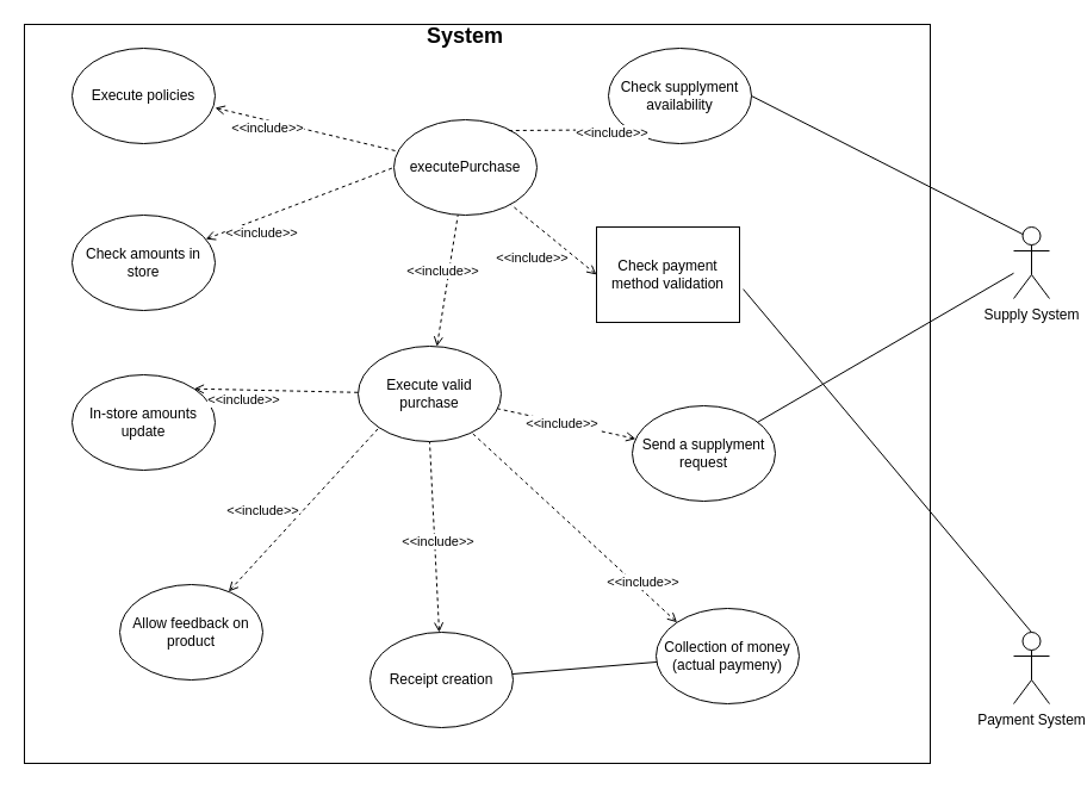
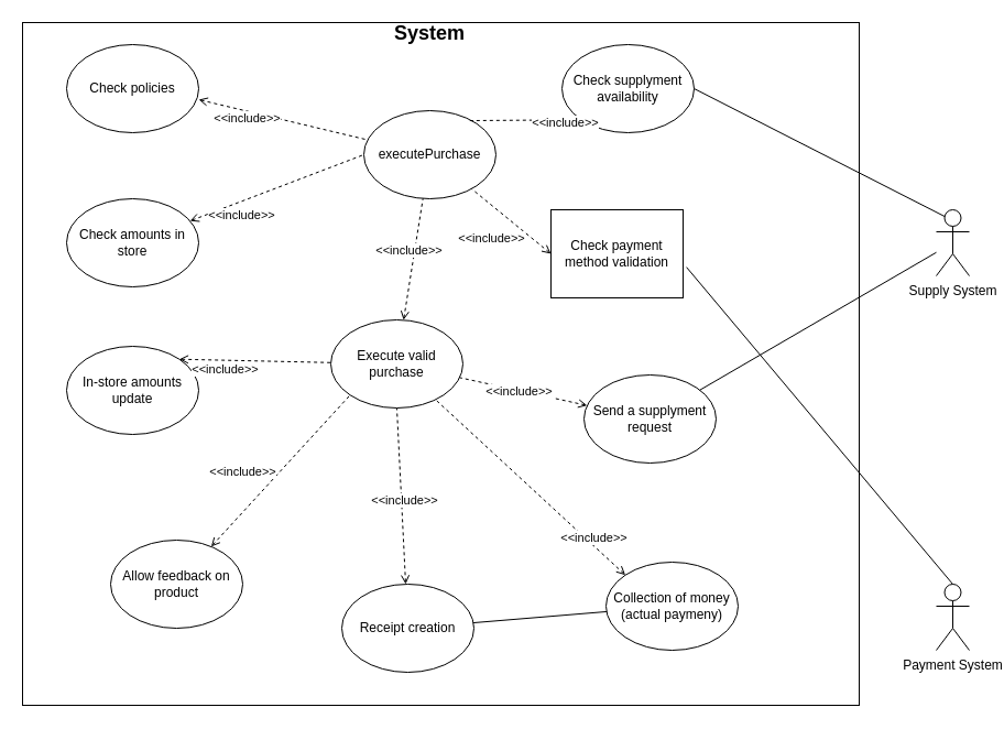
  <mxCell id="0" />
  <mxCell id="1" parent="0" />
  <mxCell id="2" value="Supply System" style="shape=umlActor;verticalLabelPosition=bottom;verticalAlign=top;html=1;outlineConnect=0;" vertex="1" parent="1"><mxGeometry x="850" y="190" width="30" height="60" as="geometry" /></mxCell>
  <mxCell id="3" value="Payment System" style="shape=umlActor;verticalLabelPosition=bottom;verticalAlign=top;html=1;outlineConnect=0;" vertex="1" parent="1"><mxGeometry x="850" y="530" width="30" height="60" as="geometry" /></mxCell>
  <mxCell id="4" value="" style="rounded=0;whiteSpace=wrap;html=1;" vertex="1" parent="1"><mxGeometry x="20" y="20" width="760" height="620" as="geometry" /></mxCell>
  <mxCell id="5" value="executePurchase" style="ellipse;whiteSpace=wrap;html=1;" vertex="1" parent="1"><mxGeometry x="330" y="100" width="120" height="80" as="geometry" /></mxCell>
- <mxCell id="6" value="Execute policies" style="ellipse;whiteSpace=wrap;html=1;" vertex="1" parent="1"><mxGeometry x="60" y="40" width="120" height="80" as="geometry" /></mxCell>
+ <mxCell id="6" value="Check policies" style="ellipse;whiteSpace=wrap;html=1;" vertex="1" parent="1"><mxGeometry x="60" y="40" width="120" height="80" as="geometry" /></mxCell>
  <mxCell id="7" value="Check amounts in store" style="ellipse;whiteSpace=wrap;html=1;" vertex="1" parent="1"><mxGeometry x="60" y="180" width="120" height="80" as="geometry" /></mxCell>
  <mxCell id="8" value="Check supplyment availability" style="ellipse;whiteSpace=wrap;html=1;" vertex="1" parent="1"><mxGeometry x="510" y="40" width="120" height="80" as="geometry" /></mxCell>
  <mxCell id="9" value="Check payment method validation" style="whiteSpace=wrap;html=1;rounded=0;" vertex="1" parent="1"><mxGeometry x="500" y="190" width="120" height="80" as="geometry" /></mxCell>
  <mxCell id="10" value="Collection of money (actual paymeny)" style="ellipse;whiteSpace=wrap;html=1;" vertex="1" parent="1"><mxGeometry x="550" y="510" width="120" height="80" as="geometry" /></mxCell>
  <mxCell id="11" value="In-store amounts update" style="ellipse;whiteSpace=wrap;html=1;" vertex="1" parent="1"><mxGeometry x="60" y="314" width="120" height="80" as="geometry" /></mxCell>
  <mxCell id="12" value="Receipt creation" style="ellipse;whiteSpace=wrap;html=1;" vertex="1" parent="1"><mxGeometry x="310" y="530" width="120" height="80" as="geometry" /></mxCell>
  <mxCell id="13" value="" style="endArrow=none;html=1;exitX=1;exitY=0.625;exitDx=0;exitDy=0;dashed=1;startArrow=open;startFill=0;exitPerimeter=0;" edge="1" parent="1" source="6" target="5"><mxGeometry width="50" height="50" relative="1" as="geometry"><mxPoint x="210" y="260" as="sourcePoint" /><mxPoint x="292.88" y="331.2" as="targetPoint" /></mxGeometry></mxCell>
  <mxCell id="14" value="&amp;lt;&amp;lt;include&amp;gt;&amp;gt;" style="edgeLabel;html=1;align=center;verticalAlign=middle;resizable=0;points=[];" vertex="1" connectable="0" parent="13"><mxGeometry x="-0.54" y="-3" relative="1" as="geometry"><mxPoint x="9" y="5" as="offset" /></mxGeometry></mxCell>
  <mxCell id="15" value="" style="endArrow=none;html=1;dashed=1;startArrow=open;startFill=0;entryX=0;entryY=0.5;entryDx=0;entryDy=0;" edge="1" parent="1" source="7" target="5"><mxGeometry width="50" height="50" relative="1" as="geometry"><mxPoint x="220" y="260" as="sourcePoint" /><mxPoint x="306.328" y="337.837" as="targetPoint" /></mxGeometry></mxCell>
  <mxCell id="16" value="&amp;lt;&amp;lt;include&amp;gt;&amp;gt;" style="edgeLabel;html=1;align=center;verticalAlign=middle;resizable=0;points=[];" vertex="1" connectable="0" parent="15"><mxGeometry x="-0.54" y="-3" relative="1" as="geometry"><mxPoint x="9" y="5" as="offset" /></mxGeometry></mxCell>
  <mxCell id="17" value="" style="endArrow=none;html=1;exitX=0;exitY=1;exitDx=0;exitDy=0;dashed=1;startArrow=open;startFill=0;entryX=0.793;entryY=0.113;entryDx=0;entryDy=0;entryPerimeter=0;" edge="1" parent="1" source="8" target="5"><mxGeometry width="50" height="50" relative="1" as="geometry"><mxPoint x="270" y="270" as="sourcePoint" /><mxPoint x="356.328" y="347.837" as="targetPoint" /></mxGeometry></mxCell>
  <mxCell id="18" value="&amp;lt;&amp;lt;include&amp;gt;&amp;gt;" style="edgeLabel;html=1;align=center;verticalAlign=middle;resizable=0;points=[];" vertex="1" connectable="0" parent="17"><mxGeometry x="-0.54" y="-3" relative="1" as="geometry"><mxPoint x="9" y="5" as="offset" /></mxGeometry></mxCell>
  <mxCell id="19" value="" style="endArrow=none;html=1;exitX=0;exitY=0.5;exitDx=0;exitDy=0;dashed=1;startArrow=open;startFill=0;" edge="1" parent="1" source="9" target="5"><mxGeometry width="50" height="50" relative="1" as="geometry"><mxPoint x="280" y="280" as="sourcePoint" /><mxPoint x="366.328" y="357.837" as="targetPoint" /></mxGeometry></mxCell>
  <mxCell id="20" value="&amp;lt;&amp;lt;include&amp;gt;&amp;gt;" style="edgeLabel;html=1;align=center;verticalAlign=middle;resizable=0;points=[];" vertex="1" connectable="0" parent="19"><mxGeometry x="-0.54" y="-3" relative="1" as="geometry"><mxPoint x="-40" y="1" as="offset" /></mxGeometry></mxCell>
  <mxCell id="21" value="" style="endArrow=none;html=1;exitX=0;exitY=0;exitDx=0;exitDy=0;dashed=1;startArrow=open;startFill=0;" edge="1" parent="1" source="10" target="31"><mxGeometry width="50" height="50" relative="1" as="geometry"><mxPoint x="290" y="290" as="sourcePoint" /><mxPoint x="376.328" y="367.837" as="targetPoint" /></mxGeometry></mxCell>
  <mxCell id="22" value="&amp;lt;&amp;lt;include&amp;gt;&amp;gt;" style="edgeLabel;html=1;align=center;verticalAlign=middle;resizable=0;points=[];" vertex="1" connectable="0" parent="21"><mxGeometry x="-0.54" y="-3" relative="1" as="geometry"><mxPoint x="9" y="5" as="offset" /></mxGeometry></mxCell>
  <mxCell id="23" value="" style="endArrow=none;html=1;exitX=1;exitY=0;exitDx=0;exitDy=0;dashed=1;startArrow=open;startFill=0;" edge="1" parent="1" source="11" target="31"><mxGeometry width="50" height="50" relative="1" as="geometry"><mxPoint x="260" y="300" as="sourcePoint" /><mxPoint x="346.328" y="377.837" as="targetPoint" /></mxGeometry></mxCell>
  <mxCell id="24" value="&amp;lt;&amp;lt;include&amp;gt;&amp;gt;" style="edgeLabel;html=1;align=center;verticalAlign=middle;resizable=0;points=[];" vertex="1" connectable="0" parent="23"><mxGeometry x="-0.54" y="-3" relative="1" as="geometry"><mxPoint x="9" y="5" as="offset" /></mxGeometry></mxCell>
  <mxCell id="25" value="" style="endArrow=none;html=1;dashed=1;startArrow=open;startFill=0;entryX=0.5;entryY=1;entryDx=0;entryDy=0;" edge="1" parent="1" source="12" target="31"><mxGeometry width="50" height="50" relative="1" as="geometry"><mxPoint x="270" y="310" as="sourcePoint" /><mxPoint x="356.328" y="387.837" as="targetPoint" /></mxGeometry></mxCell>
  <mxCell id="26" value="&amp;lt;&amp;lt;include&amp;gt;&amp;gt;" style="edgeLabel;html=1;align=center;verticalAlign=middle;resizable=0;points=[];" vertex="1" connectable="0" parent="25"><mxGeometry x="-0.54" y="-3" relative="1" as="geometry"><mxPoint x="-3" y="-39" as="offset" /></mxGeometry></mxCell>
  <mxCell id="27" value="" style="endArrow=none;html=1;entryX=0.5;entryY=0;entryDx=0;entryDy=0;entryPerimeter=0;exitX=1.026;exitY=0.652;exitDx=0;exitDy=0;exitPerimeter=0;" edge="1" parent="1" source="9" target="3"><mxGeometry width="50" height="50" relative="1" as="geometry"><mxPoint x="720" y="420" as="sourcePoint" /><mxPoint x="849" y="414" as="targetPoint" /></mxGeometry></mxCell>
  <mxCell id="28" value="" style="endArrow=none;html=1;" edge="1" parent="1" source="10" target="12"><mxGeometry width="50" height="50" relative="1" as="geometry"><mxPoint x="710" y="500" as="sourcePoint" /><mxPoint x="849" y="427.571" as="targetPoint" /></mxGeometry></mxCell>
  <mxCell id="29" value="" style="endArrow=none;html=1;entryX=0.25;entryY=0.1;entryDx=0;entryDy=0;entryPerimeter=0;exitX=1;exitY=0.5;exitDx=0;exitDy=0;" edge="1" parent="1" source="8" target="2"><mxGeometry width="50" height="50" relative="1" as="geometry"><mxPoint x="680" y="230" as="sourcePoint" /><mxPoint x="850" y="210" as="targetPoint" /></mxGeometry></mxCell>
  <mxCell id="30" value="&lt;font style=&quot;font-size: 18px&quot;&gt;&lt;b&gt;System&lt;/b&gt;&lt;/font&gt;" style="text;html=1;strokeColor=none;fillColor=none;align=center;verticalAlign=middle;whiteSpace=wrap;rounded=0;" vertex="1" parent="1"><mxGeometry x="370" y="20" width="40" height="20" as="geometry" /></mxCell>
  <mxCell id="31" value="Execute valid purchase" style="ellipse;whiteSpace=wrap;html=1;" vertex="1" parent="1"><mxGeometry x="300" y="290" width="120" height="80" as="geometry" /></mxCell>
  <mxCell id="32" value="" style="endArrow=none;html=1;dashed=1;startArrow=open;startFill=0;" edge="1" parent="1" source="31" target="5"><mxGeometry width="50" height="50" relative="1" as="geometry"><mxPoint x="380" y="540" as="sourcePoint" /><mxPoint x="380" y="380" as="targetPoint" /></mxGeometry></mxCell>
  <mxCell id="33" value="&amp;lt;&amp;lt;include&amp;gt;&amp;gt;" style="edgeLabel;html=1;align=center;verticalAlign=middle;resizable=0;points=[];" vertex="1" connectable="0" parent="32"><mxGeometry x="-0.54" y="-3" relative="1" as="geometry"><mxPoint x="-3" y="-39" as="offset" /></mxGeometry></mxCell>
  <mxCell id="34" value="Send a supplyment request" style="ellipse;whiteSpace=wrap;html=1;" vertex="1" parent="1"><mxGeometry x="530" y="340" width="120" height="80" as="geometry" /></mxCell>
  <mxCell id="35" value="" style="endArrow=none;html=1;dashed=1;startArrow=open;startFill=0;" edge="1" parent="1" source="34" target="31"><mxGeometry width="50" height="50" relative="1" as="geometry"><mxPoint x="376.102" y="300.207" as="sourcePoint" /><mxPoint x="393.719" y="189.78" as="targetPoint" /></mxGeometry></mxCell>
  <mxCell id="36" value="&amp;lt;&amp;lt;include&amp;gt;&amp;gt;" style="edgeLabel;html=1;align=center;verticalAlign=middle;resizable=0;points=[];" vertex="1" connectable="0" parent="35"><mxGeometry x="-0.54" y="-3" relative="1" as="geometry"><mxPoint x="-37" y="-5" as="offset" /></mxGeometry></mxCell>
  <mxCell id="37" value="" style="endArrow=none;html=1;" edge="1" parent="1" source="34" target="2"><mxGeometry width="50" height="50" relative="1" as="geometry"><mxPoint x="710" y="340" as="sourcePoint" /><mxPoint x="760" y="290" as="targetPoint" /></mxGeometry></mxCell>
  <mxCell id="38" value="Allow feedback on product" style="ellipse;whiteSpace=wrap;html=1;" vertex="1" parent="1"><mxGeometry x="100" y="490" width="120" height="80" as="geometry" /></mxCell>
  <mxCell id="39" value="" style="endArrow=none;html=1;dashed=1;startArrow=open;startFill=0;entryX=0;entryY=1;entryDx=0;entryDy=0;" edge="1" parent="1" source="38" target="31"><mxGeometry width="50" height="50" relative="1" as="geometry"><mxPoint x="378.001" y="540.022" as="sourcePoint" /><mxPoint x="370" y="380" as="targetPoint" /></mxGeometry></mxCell>
  <mxCell id="40" value="&amp;lt;&amp;lt;include&amp;gt;&amp;gt;" style="edgeLabel;html=1;align=center;verticalAlign=middle;resizable=0;points=[];" vertex="1" connectable="0" parent="39"><mxGeometry x="-0.54" y="-3" relative="1" as="geometry"><mxPoint x="-3" y="-39" as="offset" /></mxGeometry></mxCell>
